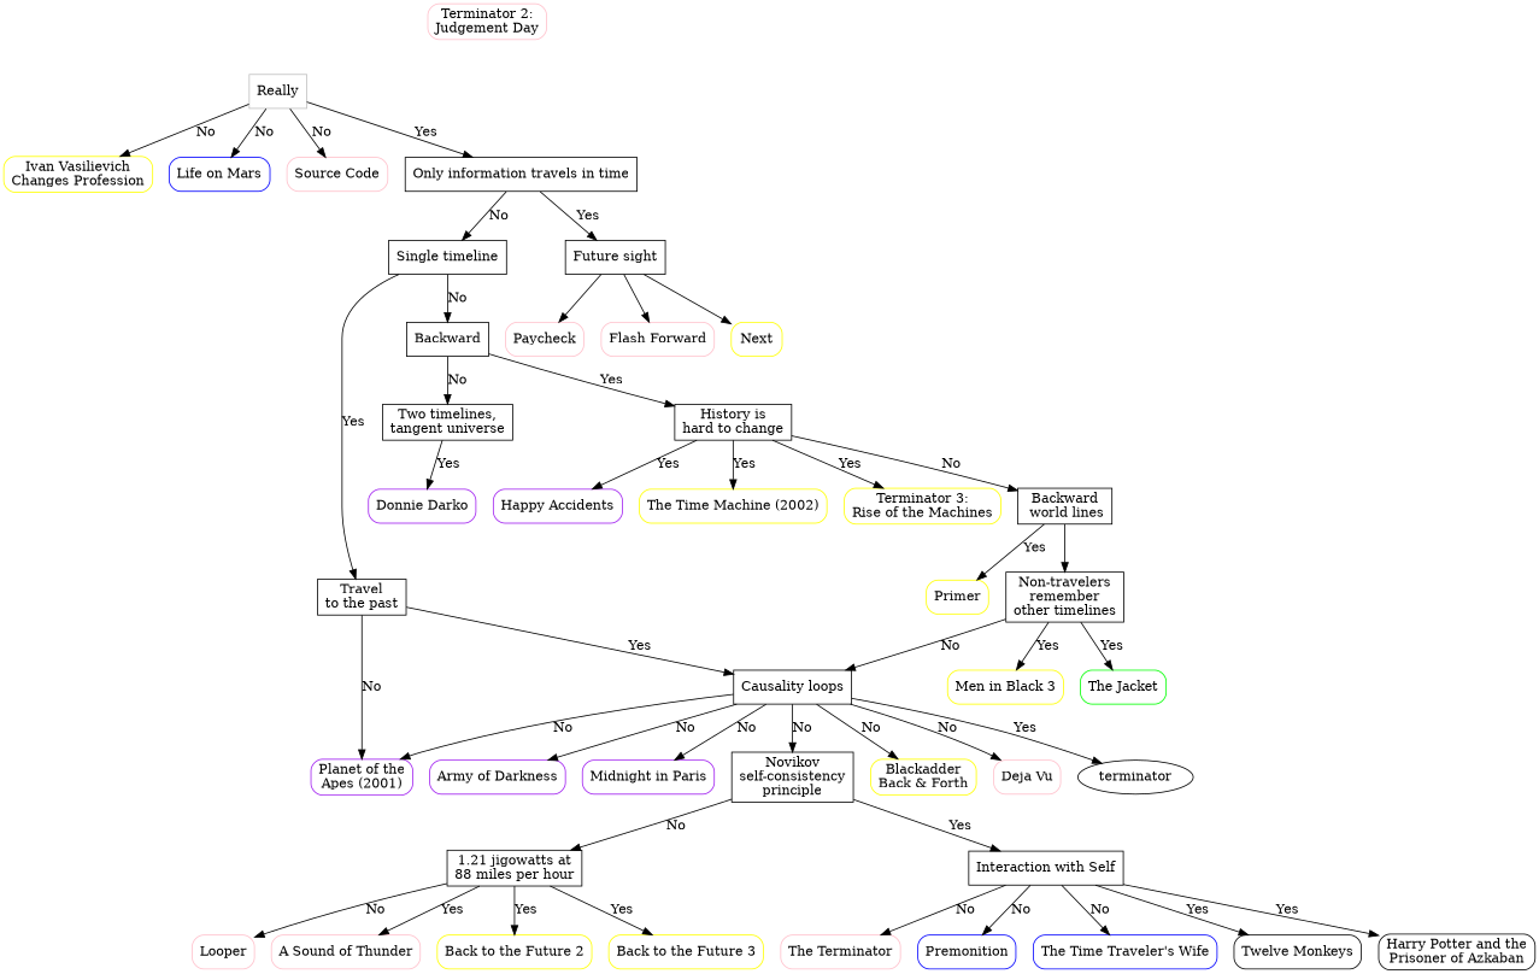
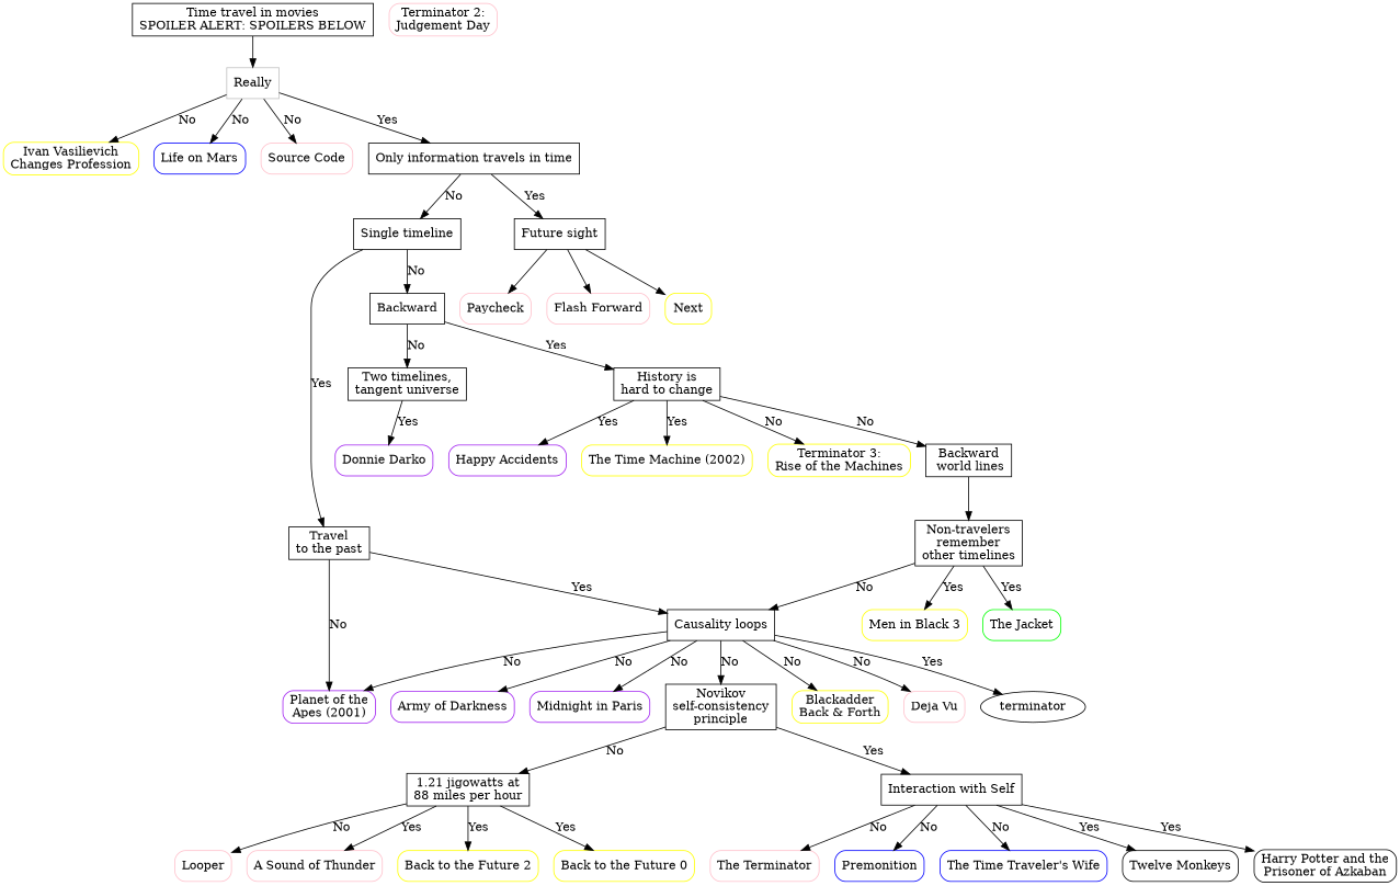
  digraph {
    node [shape=box style=rounded]
+   n1 [label="Time travel in movies\nSPOILER ALERT: SPOILERS BELOW" style=""]
    n2 [color=gray label=Really style=""]
    n3 [color=yellow label="Ivan Vasilievich\nChanges Profession"]
    n4 [color=blue label="Life on Mars"]
    n5 [color=pink label="Source Code"]
    n6 [label="Only information travels in time" style=""]
    n7 [label="Single timeline" style=""]
    n8 [label="Future sight" style=""]
    n9 [label="Travel\nto the past" style=""]
    n10 [label=Backward style=""]
    n11 [color=pink label=Paycheck]
    n12 [color=pink label="Flash Forward"]
    n13 [color=yellow label=Next]
    n14 [color=Purple label="Planet of the\nApes (2001)"]
    n15 [label="Causality loops" style=""]
    n16 [label="Two timelines,\ntangent universe" style=""]
    n17 [label="History is\nhard to change" style=""]
    n18 [color=purple label="Army of Darkness"]
    n19 [color=purple label="Midnight in Paris"]
    n20 [label="Novikov\nself-consistency\nprinciple" style=""]
    n21 [color=Yellow label="Blackadder\nBack & Forth"]
    n22 [color=Pink label="Deja Vu"]
    terminator [shape="" style=""]
    n24 [color=purple label="Donnie Darko"]
    n25 [color=purple label="Happy Accidents"]
    n26 [color=yellow label="The Time Machine (2002)"]
    n27 [color=yellow label="Terminator 3:\nRise of the Machines"]
    n28 [label="Backward\n world lines" style=""]
    n29 [label="1.21 jigowatts at\n88 miles per hour" style=""]
    n30 [label="Interaction with Self" style=""]
    n31 [color=pink label=Looper]
    n32 [color=pink label="A Sound of Thunder"]
    n33 [color=yellow label="Back to the Future 2"]
-   n34 [color=yellow label="Back to the Future 3"]
+   n34 [color=yellow label="Back to the Future 0"]
    n35 [color=pink label="The Terminator"]
    n36 [color=blue label=Premonition]
    n37 [color=blue label="The Time Traveler's Wife"]
    n38 [label="Twelve Monkeys"]
    n39 [label="Harry Potter and the\nPrisoner of Azkaban"]
-   n40 [color=yellow label=Primer]
    n41 [label="Non-travelers\nremember\nother timelines" style=""]
    n42 [color=Yellow label="Men in Black 3"]
    n43 [color=Green label="The Jacket"]
    n44 [color=Pink label="Terminator 2:\nJudgement Day"]
+   n1 -> n2
    n2 -> n3 [label=No]
    n2 -> n4 [label=No]
    n2 -> n5 [label=No]
    n2 -> n6 [label=Yes]
    n6 -> n7 [label=No]
    n6 -> n8 [label=Yes]
    n7 -> n9 [label=Yes]
    n7 -> n10 [label=No]
    n8 -> n11
    n8 -> n12
    n8 -> n13
    n9 -> n14 [label=No]
    n9 -> n15 [label=Yes]
    n10 -> n16 [label=No]
    n10 -> n17 [label=Yes]
    n15 -> n14 [label=No]
    n15 -> n18 [label=No]
    n15 -> n19 [label=No]
    n15 -> n20 [label=No]
    n15 -> n21 [label=No]
    n15 -> n22 [label=No]
    n15 -> terminator [label=Yes]
    n16 -> n24 [label=Yes]
    n17 -> n25 [label=Yes]
    n17 -> n26 [label=Yes]
-   n17 -> n27 [label=Yes]
+   n17 -> n27 [label=No]
    n17 -> n28 [label=No]
    n20 -> n29 [label=No]
    n20 -> n30 [label=Yes]
-   n28 -> n40 [label=Yes]
    n28 -> n41
    n29 -> n31 [label=No]
    n29 -> n32 [label=Yes]
    n29 -> n33 [label=Yes]
    n29 -> n34 [label=Yes]
    n30 -> n35 [label=No]
    n30 -> n36 [label=No]
    n30 -> n37 [label=No]
    n30 -> n38 [label=Yes]
    n30 -> n39 [label=Yes]
    n41 -> n15 [label=No]
    n41 -> n42 [label=Yes]
    n41 -> n43 [label=Yes]
  }
